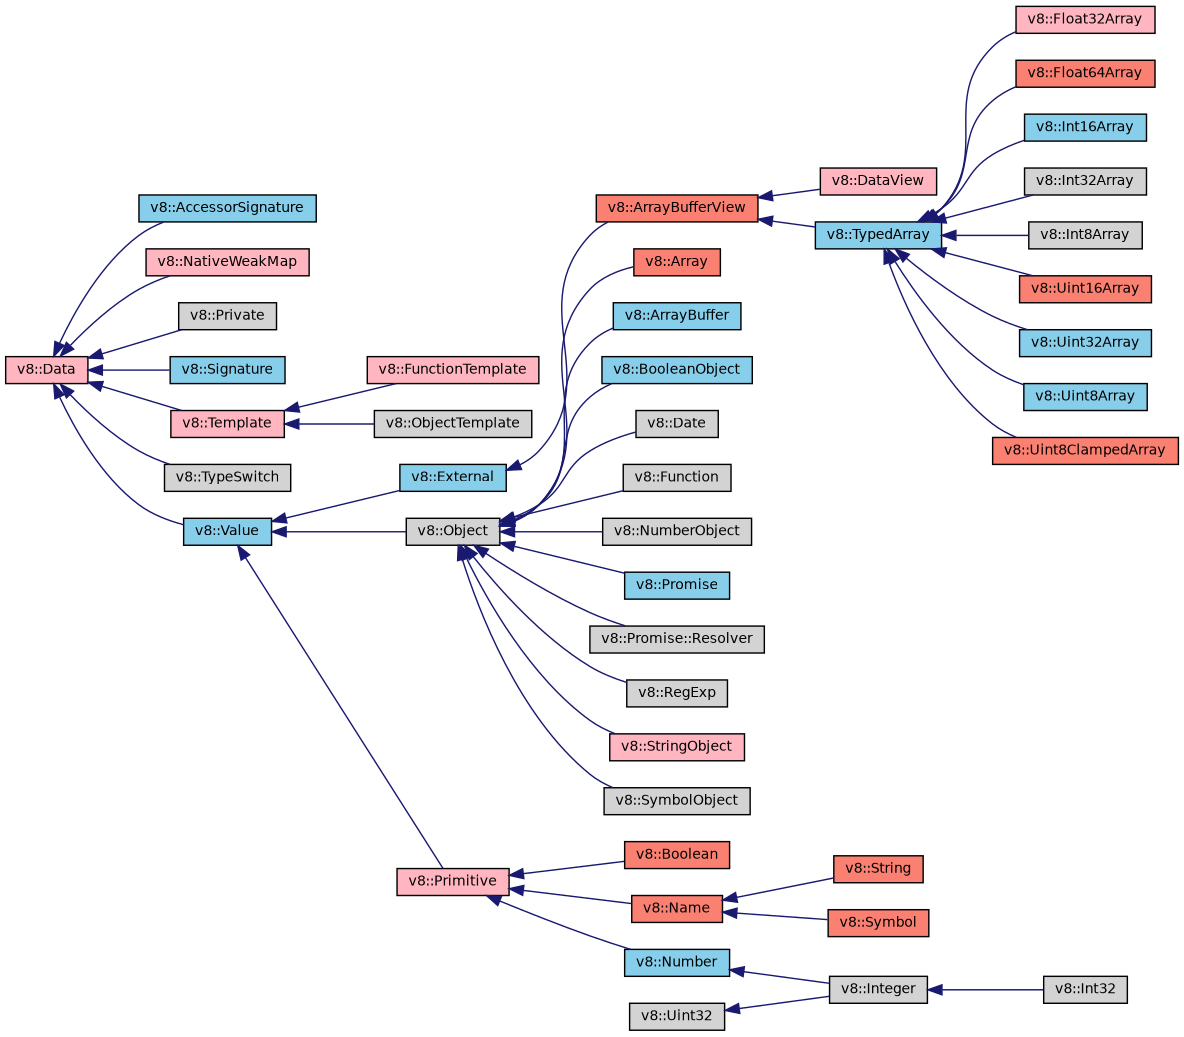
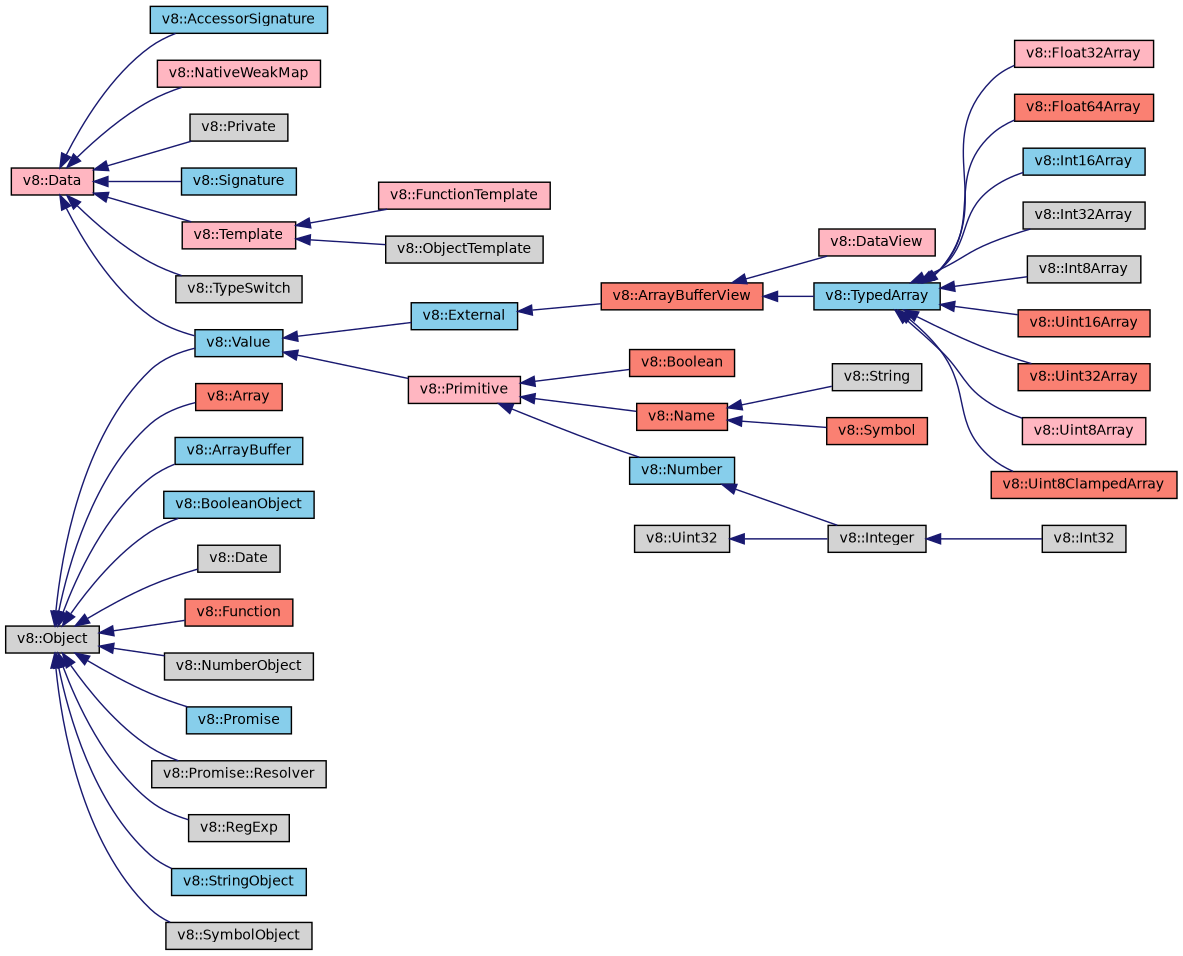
  digraph {
    rankdir=LR
    node [color=black fillcolor=lightgrey fontname=Helvetica fontsize=10 shape=record style=filled]
    edge [color=midnightblue dir=back fontname=Helvetica fontsize=10 labelfontname=Helvetica labelfontsize=10 style=solid]
    n1 [fillcolor=lightpink fontcolor=black height=0.2 label="v8::Data" width=0.4]
    n2 [fillcolor=skyblue height=0.2 label="v8::AccessorSignature" width=0.4]
    n3 [fillcolor=lightpink height=0.2 label="v8::NativeWeakMap" width=0.4]
    n4 [height=0.2 label="v8::Private" width=0.4]
    n5 [fillcolor=skyblue height=0.2 label="v8::Signature" width=0.4]
    n6 [fillcolor=lightpink height=0.2 label="v8::Template" width=0.4]
    n7 [height=0.2 label="v8::TypeSwitch" width=0.4]
    n8 [fillcolor=skyblue height=0.2 label="v8::Value" width=0.4]
    n9 [fillcolor=lightpink height=0.2 label="v8::FunctionTemplate" width=0.4]
    n10 [height=0.2 label="v8::ObjectTemplate" width=0.4]
    n11 [fillcolor=skyblue height=0.2 label="v8::External" width=0.4]
    n12 [height=0.2 label="v8::Object" width=0.4]
    n13 [fillcolor=lightpink height=0.2 label="v8::Primitive" width=0.4]
    n14 [fillcolor=salmon height=0.2 label="v8::ArrayBufferView" width=0.4]
    n15 [fillcolor=salmon height=0.2 label="v8::Array" width=0.4]
    n16 [fillcolor=skyblue height=0.2 label="v8::ArrayBuffer" width=0.4]
    n17 [fillcolor=skyblue height=0.2 label="v8::BooleanObject" width=0.4]
    n18 [height=0.2 label="v8::Date" width=0.4]
-   n19 [height=0.2 label="v8::Function" width=0.4]
+   n19 [fillcolor=salmon height=0.2 label="v8::Function" width=0.4]
    n20 [height=0.2 label="v8::NumberObject" width=0.4]
    n21 [fillcolor=skyblue height=0.2 label="v8::Promise" width=0.4]
    n22 [height=0.2 label="v8::Promise::Resolver" width=0.4]
    n23 [height=0.2 label="v8::RegExp" width=0.4]
-   n24 [fillcolor=lightpink height=0.2 label="v8::StringObject" width=0.4]
+   n24 [fillcolor=skyblue height=0.2 label="v8::StringObject" width=0.4]
    n25 [height=0.2 label="v8::SymbolObject" width=0.4]
    n26 [fillcolor=salmon height=0.2 label="v8::Boolean" width=0.4]
    n27 [fillcolor=salmon height=0.2 label="v8::Name" width=0.4]
    n28 [fillcolor=skyblue height=0.2 label="v8::Number" width=0.4]
    n29 [fillcolor=lightpink height=0.2 label="v8::DataView" width=0.4]
    n30 [fillcolor=skyblue height=0.2 label="v8::TypedArray" width=0.4]
    n31 [fillcolor=lightpink height=0.2 label="v8::Float32Array" width=0.4]
    n32 [fillcolor=salmon height=0.2 label="v8::Float64Array" width=0.4]
    n33 [fillcolor=skyblue height=0.2 label="v8::Int16Array" width=0.4]
    n34 [height=0.2 label="v8::Int32Array" width=0.4]
    n35 [height=0.2 label="v8::Int8Array" width=0.4]
    n36 [fillcolor=salmon height=0.2 label="v8::Uint16Array" width=0.4]
-   n37 [fillcolor=skyblue height=0.2 label="v8::Uint32Array" width=0.4]
-   n38 [fillcolor=skyblue height=0.2 label="v8::Uint8Array" width=0.4]
+   n37 [fillcolor=salmon height=0.2 label="v8::Uint32Array" width=0.4]
+   n38 [fillcolor=lightpink height=0.2 label="v8::Uint8Array" width=0.4]
    n39 [fillcolor=salmon height=0.2 label="v8::Uint8ClampedArray" width=0.4]
-   n40 [fillcolor=salmon height=0.2 label="v8::String" width=0.4]
+   n40 [height=0.2 label="v8::String" width=0.4]
    n41 [fillcolor=salmon height=0.2 label="v8::Symbol" width=0.4]
    n42 [height=0.2 label="v8::Integer" width=0.4]
    n43 [height=0.2 label="v8::Int32" width=0.4]
    n44 [height=0.2 label="v8::Uint32" width=0.4]
    n1 -> n2
    n1 -> n3
    n1 -> n4
    n1 -> n5
    n1 -> n6
    n1 -> n7
    n1 -> n8
    n6 -> n9
    n6 -> n10
    n8 -> n11
-   n8 -> n12
+   n12 -> n8
    n8 -> n13
    n11 -> n14
    n12 -> n15
    n12 -> n16
    n12 -> n17
    n12 -> n18
    n12 -> n19
    n12 -> n20
    n12 -> n21
    n12 -> n22
    n12 -> n23
    n12 -> n24
    n12 -> n25
    n13 -> n26
    n13 -> n27
    n13 -> n28
    n14 -> n29
    n14 -> n30
    n27 -> n40
    n27 -> n41
    n28 -> n42
    n30 -> n31
    n30 -> n32
    n30 -> n33
    n30 -> n34
    n30 -> n35
    n30 -> n36
    n30 -> n37
    n30 -> n38
    n30 -> n39
    n42 -> n43
    n44 -> n42
  }
